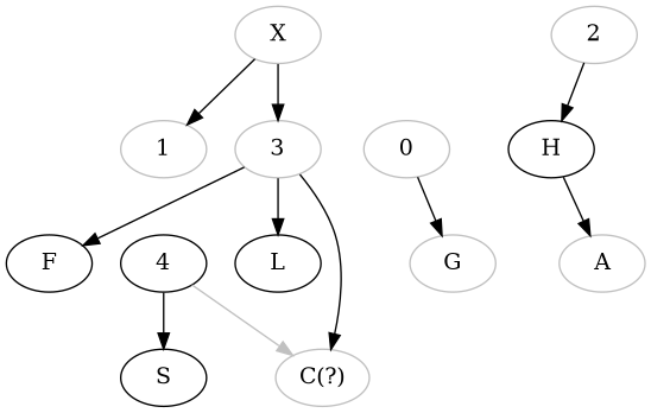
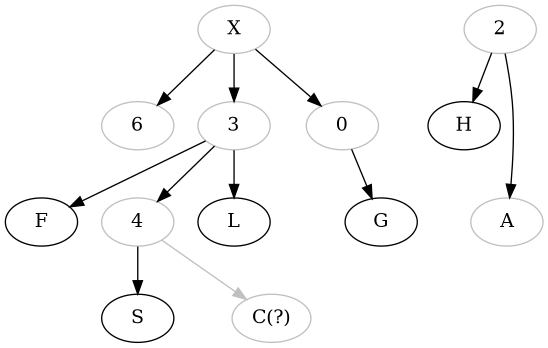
  digraph {
    node [color=grey]
    X
-   1
+   1 [label=6]
    3
    n4 [label=0]
    F [color=""]
-   4 [color=black]
+   4
    L [color=""]
-   G
+   G [color=""]
    2
    H [color=""]
    A
    n12 [label="C(?)"]
    S [color=""]
    X -> 1
    X -> 3
+   X -> n4
    3 -> F
-   3 -> n12
+   3 -> 4
    3 -> L
    n4 -> G
    4 -> n12 [color=grey]
    4 -> S
    2 -> H
-   H -> A
+   2 -> A
  }
